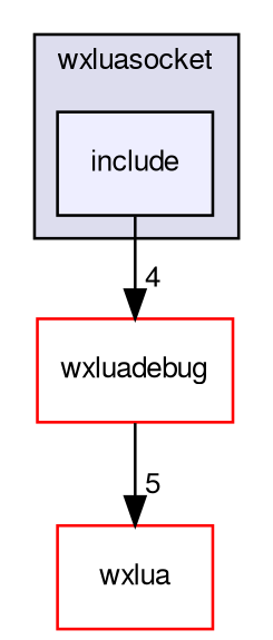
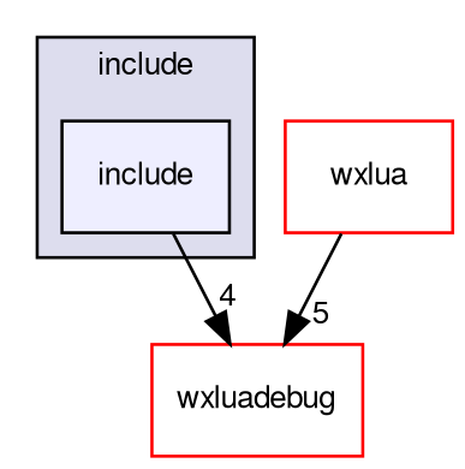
  digraph {
    compound=true
    node [fillcolor=white fontname=FreeSans fontsize=10 shape=box style=filled color=red]
    edge [labeldistance=1.5 labelfontname=FreeSans labelfontsize=10]
    n1 [fillcolor="#eeeeff" label=include pencolor=black color=""]
    n2 [label=wxluadebug]
    n3 [label=wxlua]
    subgraph cluster_1 {
      bgcolor="#ddddee"
      fontname=FreeSans
      fontsize=10
-     label=wxluasocket
+     label=include
      pencolor=black
      n1
    }
    n1 -> n2 [headlabel=4]
-   n2 -> n3 [headlabel=5]
+   n3 -> n2 [headlabel=5]
  }
